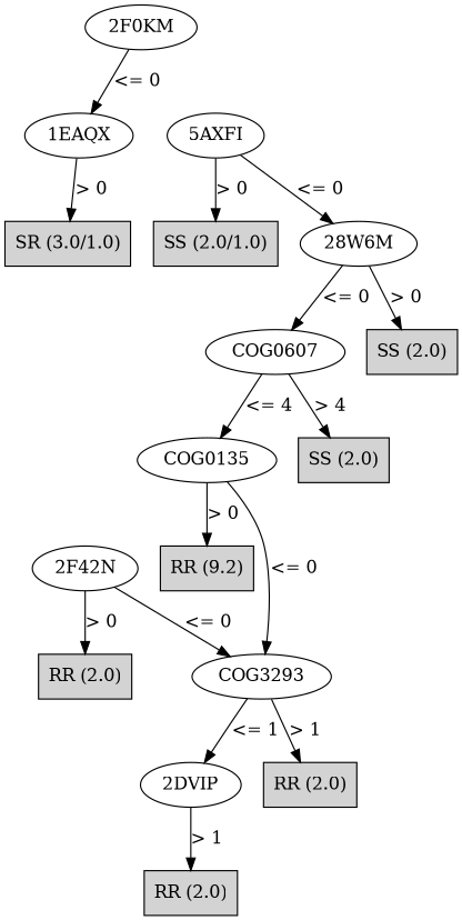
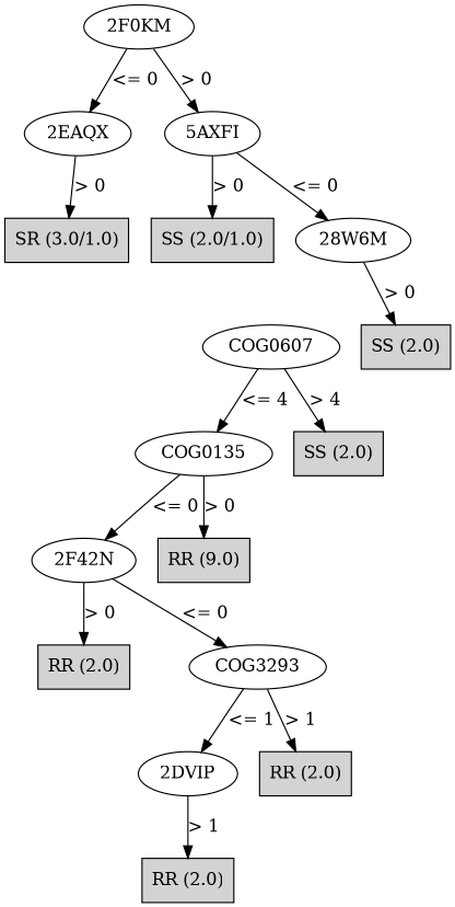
  digraph {
    n1 [label="2F0KM"]
-   n2 [label="1EAQX"]
+   n2 [label="2EAQX"]
    n3 [label="5AXFI"]
    n4 [label="SR (3.0/1.0)" shape=box style=filled]
    n5 [label="28W6M"]
    n6 [label="SS (2.0/1.0)" shape=box style=filled]
    n7 [label=COG0607]
    n8 [label="SS (2.0)" shape=box style=filled]
    n9 [label=COG0135]
    n10 [label="SS (2.0)" shape=box style=filled]
    n11 [label="2F42N"]
-   n12 [label="RR (9.2)" shape=box style=filled]
+   n12 [label="RR (9.0)" shape=box style=filled]
    n13 [label=COG3293]
    n14 [label="RR (2.0)" shape=box style=filled]
    n15 [label="2DVIP"]
    n16 [label="RR (2.0)" shape=box style=filled]
    n17 [label="RR (2.0)" shape=box style=filled]
    n1 -> n2 [label="<= 0"]
+   n1 -> n3 [label="> 0"]
    n2 -> n4 [label="> 0"]
    n3 -> n5 [label="<= 0"]
    n3 -> n6 [label="> 0"]
-   n5 -> n7 [label="<= 0"]
    n5 -> n8 [label="> 0"]
    n7 -> n9 [label="<= 4"]
    n7 -> n10 [label="> 4"]
-   n9 -> n13 [label="<= 0"]
+   n9 -> n11 [label="<= 0"]
    n9 -> n12 [label="> 0"]
    n11 -> n13 [label="<= 0"]
    n11 -> n14 [label="> 0"]
    n13 -> n15 [label="<= 1"]
    n13 -> n16 [label="> 1"]
    n15 -> n17 [label="> 1"]
  }
